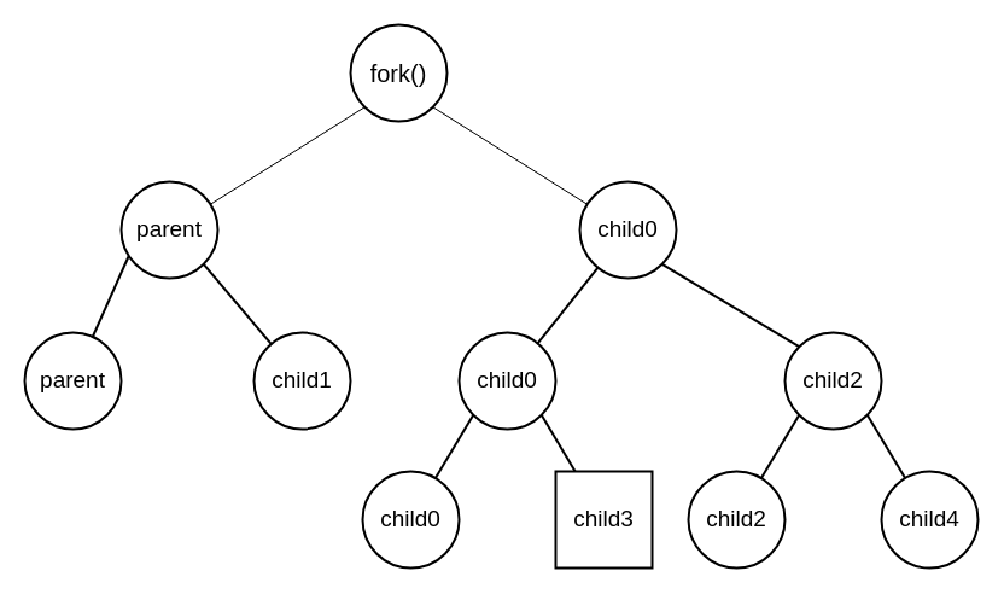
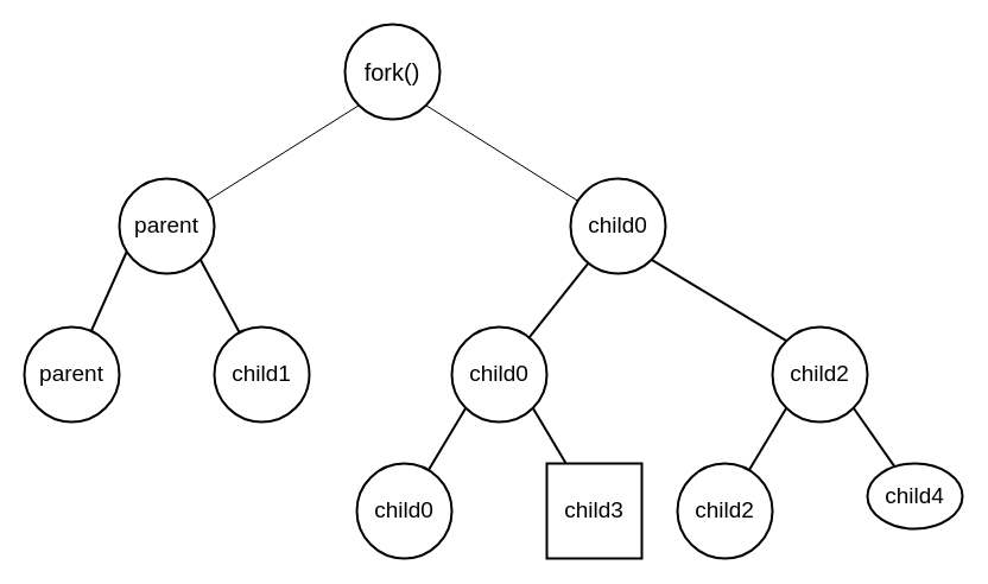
  <mxCell id="0" />
  <mxCell id="1" parent="0" />
  <mxCell id="2" value="&lt;font style=&quot;font-size: 20px;&quot;&gt;fork()&lt;/font&gt;" style="ellipse;whiteSpace=wrap;html=1;aspect=fixed;strokeWidth=2;" vertex="1" parent="1"><mxGeometry x="290" y="20" width="80" height="80" as="geometry" /></mxCell>
  <mxCell id="3" value="" style="endArrow=none;html=1;rounded=0;entryX=0;entryY=1;entryDx=0;entryDy=0;" edge="1" parent="1" source="5" target="2"><mxGeometry width="50" height="50" relative="1" as="geometry"><mxPoint x="250" y="180" as="sourcePoint" /><mxPoint x="302" y="128" as="targetPoint" /></mxGeometry></mxCell>
  <mxCell id="4" value="" style="endArrow=none;html=1;rounded=0;entryX=1;entryY=1;entryDx=0;entryDy=0;" edge="1" parent="1" source="8" target="2"><mxGeometry width="50" height="50" relative="1" as="geometry"><mxPoint x="410" y="180" as="sourcePoint" /><mxPoint x="360" y="130" as="targetPoint" /></mxGeometry></mxCell>
  <mxCell id="5" value="parent" style="ellipse;whiteSpace=wrap;html=1;aspect=fixed;strokeWidth=2;fontSize=19;" vertex="1" parent="1"><mxGeometry x="100" y="150" width="80" height="80" as="geometry" /></mxCell>
  <mxCell id="6" value="" style="endArrow=none;html=1;rounded=0;entryX=0.075;entryY=0.775;entryDx=0;entryDy=0;entryPerimeter=0;strokeWidth=2;" edge="1" parent="1" target="5" source="14"><mxGeometry width="50" height="50" relative="1" as="geometry"><mxPoint x="60" y="270" as="sourcePoint" /><mxPoint x="110" y="220" as="targetPoint" /></mxGeometry></mxCell>
  <mxCell id="7" value="" style="endArrow=none;html=1;rounded=0;entryX=1;entryY=1;entryDx=0;entryDy=0;strokeWidth=2;" edge="1" parent="1" target="5" source="15"><mxGeometry width="50" height="50" relative="1" as="geometry"><mxPoint x="220" y="270" as="sourcePoint" /><mxPoint x="170" y="220" as="targetPoint" /></mxGeometry></mxCell>
  <mxCell id="8" value="child0" style="ellipse;whiteSpace=wrap;html=1;aspect=fixed;strokeWidth=2;fontSize=19;" vertex="1" parent="1"><mxGeometry x="480" y="150" width="80" height="80" as="geometry" /></mxCell>
  <mxCell id="9" value="" style="endArrow=none;html=1;rounded=0;strokeWidth=2;" edge="1" parent="1" target="8" source="11"><mxGeometry width="50" height="50" relative="1" as="geometry"><mxPoint x="350" y="270" as="sourcePoint" /><mxPoint x="400" y="220" as="targetPoint" /></mxGeometry></mxCell>
  <mxCell id="10" value="" style="endArrow=none;html=1;rounded=0;exitX=0;exitY=1;exitDx=0;exitDy=0;entryX=1;entryY=1;entryDx=0;entryDy=0;strokeWidth=2;" edge="1" parent="1" target="8" source="18"><mxGeometry width="50" height="50" relative="1" as="geometry"><mxPoint x="691.716" y="286.716" as="sourcePoint" /><mxPoint x="460" y="220" as="targetPoint" /></mxGeometry></mxCell>
  <mxCell id="11" value="child0" style="ellipse;whiteSpace=wrap;html=1;aspect=fixed;direction=south;strokeWidth=2;fontSize=19;" vertex="1" parent="1"><mxGeometry x="380" y="275" width="80" height="80" as="geometry" /></mxCell>
  <mxCell id="12" value="" style="endArrow=none;html=1;rounded=0;entryX=1;entryY=1;entryDx=0;entryDy=0;strokeWidth=2;" edge="1" parent="1" target="11" source="16"><mxGeometry width="50" height="50" relative="1" as="geometry"><mxPoint x="340" y="395" as="sourcePoint" /><mxPoint x="390" y="345" as="targetPoint" /></mxGeometry></mxCell>
  <mxCell id="13" value="" style="endArrow=none;html=1;rounded=0;entryX=1;entryY=0;entryDx=0;entryDy=0;strokeWidth=2;" edge="1" parent="1" target="11" source="17"><mxGeometry width="50" height="50" relative="1" as="geometry"><mxPoint x="500" y="395" as="sourcePoint" /><mxPoint x="450" y="345" as="targetPoint" /></mxGeometry></mxCell>
  <mxCell id="14" value="parent" style="ellipse;whiteSpace=wrap;html=1;aspect=fixed;strokeWidth=2;fontSize=19;" vertex="1" parent="1"><mxGeometry x="20" y="275" width="80" height="80" as="geometry" /></mxCell>
- <mxCell id="15" value="child1" style="ellipse;whiteSpace=wrap;html=1;aspect=fixed;strokeWidth=2;fontSize=19;" vertex="1" parent="1"><mxGeometry x="210" y="275" width="80" height="80" as="geometry" /></mxCell>
+ <mxCell id="15" value="child1" style="ellipse;whiteSpace=wrap;html=1;aspect=fixed;strokeWidth=2;fontSize=19;" vertex="1" parent="1"><mxGeometry x="180" y="275" width="80" height="80" as="geometry" /></mxCell>
  <mxCell id="16" value="child0" style="ellipse;whiteSpace=wrap;html=1;aspect=fixed;direction=south;strokeWidth=2;fontSize=19;" vertex="1" parent="1"><mxGeometry x="300" y="390" width="80" height="80" as="geometry" /></mxCell>
  <mxCell id="17" value="child3" style="whiteSpace=wrap;html=1;aspect=fixed;direction=south;strokeWidth=2;fontSize=19;rounded=0;" vertex="1" parent="1"><mxGeometry x="460" y="390" width="80" height="80" as="geometry" /></mxCell>
  <mxCell id="18" value="child2" style="ellipse;whiteSpace=wrap;html=1;aspect=fixed;direction=south;strokeWidth=2;fontSize=19;" vertex="1" parent="1"><mxGeometry x="650" y="275" width="80" height="80" as="geometry" /></mxCell>
  <mxCell id="19" value="" style="endArrow=none;html=1;rounded=0;entryX=1;entryY=1;entryDx=0;entryDy=0;strokeWidth=2;" edge="1" parent="1" source="21" target="18"><mxGeometry width="50" height="50" relative="1" as="geometry"><mxPoint x="610" y="395" as="sourcePoint" /><mxPoint x="660" y="345" as="targetPoint" /></mxGeometry></mxCell>
  <mxCell id="20" value="" style="endArrow=none;html=1;rounded=0;entryX=1;entryY=0;entryDx=0;entryDy=0;strokeWidth=2;" edge="1" parent="1" source="22" target="18"><mxGeometry width="50" height="50" relative="1" as="geometry"><mxPoint x="770" y="395" as="sourcePoint" /><mxPoint x="720" y="345" as="targetPoint" /></mxGeometry></mxCell>
  <mxCell id="21" value="child2" style="ellipse;whiteSpace=wrap;html=1;aspect=fixed;direction=south;strokeWidth=2;fontSize=19;" vertex="1" parent="1"><mxGeometry x="570" y="390" width="80" height="80" as="geometry" /></mxCell>
- <mxCell id="22" value="child4" style="ellipse;whiteSpace=wrap;html=1;aspect=fixed;direction=south;strokeWidth=2;fontSize=19;" vertex="1" parent="1"><mxGeometry x="730" y="390" width="80" height="80" as="geometry" /></mxCell>
+ <mxCell id="22" value="child4" style="ellipse;whiteSpace=wrap;html=1;aspect=fixed;direction=south;strokeWidth=2;fontSize=19;" vertex="1" parent="1"><mxGeometry x="730" y="390" width="80" height="55" as="geometry" /></mxCell>
